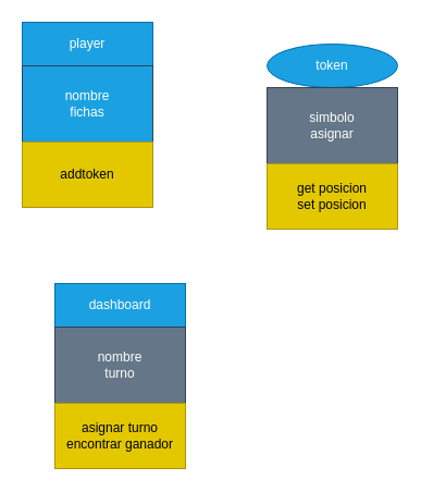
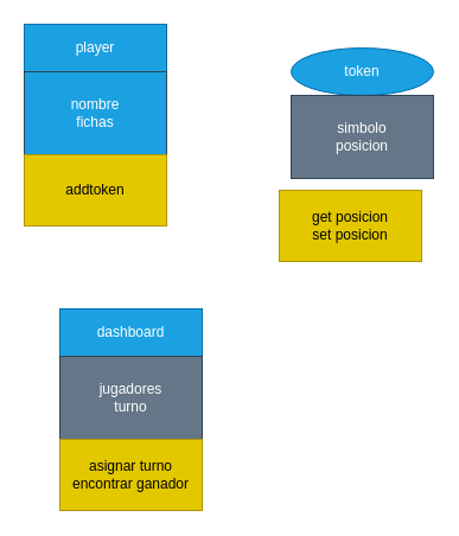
  <mxCell id="0" />
  <mxCell id="1" parent="0" />
  <mxCell id="2" value="player" style="rounded=0;whiteSpace=wrap;html=1;fillColor=#1ba1e2;fontColor=#ffffff;strokeColor=#006EAF;" vertex="1" parent="1"><mxGeometry x="20" y="20" width="120" height="40" as="geometry" /></mxCell>
  <mxCell id="3" value="nombre&lt;br&gt;fichas" style="rounded=0;whiteSpace=wrap;html=1;fillColor=#1ba1e2;fontColor=#ffffff;strokeColor=#314354;" vertex="1" parent="1"><mxGeometry x="20" y="60" width="120" height="70" as="geometry" /></mxCell>
  <mxCell id="4" value="addtoken" style="rounded=0;whiteSpace=wrap;html=1;strokeColor=#B09500;fillColor=#e3c800;fontColor=#000000;" vertex="1" parent="1"><mxGeometry x="20" y="130" width="120" height="60" as="geometry" /></mxCell>
  <mxCell id="5" value="token" style="ellipse;whiteSpace=wrap;html=1;fillColor=#1ba1e2;fontColor=#ffffff;strokeColor=#006EAF;" vertex="1" parent="1"><mxGeometry x="245" y="40" width="120" height="40" as="geometry" /></mxCell>
- <mxCell id="6" value="simbolo&lt;br&gt;asignar" style="rounded=0;whiteSpace=wrap;html=1;fillColor=#647687;fontColor=#ffffff;strokeColor=#314354;" vertex="1" parent="1"><mxGeometry x="245" y="80" width="120" height="70" as="geometry" /></mxCell>
- <mxCell id="7" value="get posicion&lt;br&gt;set posicion" style="rounded=0;whiteSpace=wrap;html=1;strokeColor=#B09500;fillColor=#e3c800;fontColor=#000000;" vertex="1" parent="1"><mxGeometry x="245" y="150" width="120" height="60" as="geometry" /></mxCell>
+ <mxCell id="6" value="simbolo&lt;br&gt;posicion" style="rounded=0;whiteSpace=wrap;html=1;fillColor=#647687;fontColor=#ffffff;strokeColor=#314354;" vertex="1" parent="1"><mxGeometry x="245" y="80" width="120" height="70" as="geometry" /></mxCell>
+ <mxCell id="7" value="get posicion&lt;br&gt;set posicion" style="rounded=0;whiteSpace=wrap;html=1;strokeColor=#B09500;fillColor=#e3c800;fontColor=#000000;" vertex="1" parent="1"><mxGeometry x="235" y="160" width="120" height="60" as="geometry" /></mxCell>
  <mxCell id="8" value="dashboard" style="rounded=0;whiteSpace=wrap;html=1;fillColor=#1ba1e2;fontColor=#ffffff;strokeColor=#006EAF;" vertex="1" parent="1"><mxGeometry x="50" y="260" width="120" height="40" as="geometry" /></mxCell>
- <mxCell id="9" value="nombre&lt;br&gt;turno" style="rounded=0;whiteSpace=wrap;html=1;fillColor=#647687;fontColor=#ffffff;strokeColor=#314354;" vertex="1" parent="1"><mxGeometry x="50" y="300" width="120" height="70" as="geometry" /></mxCell>
+ <mxCell id="9" value="jugadores&lt;br&gt;turno" style="rounded=0;whiteSpace=wrap;html=1;fillColor=#647687;fontColor=#ffffff;strokeColor=#314354;" vertex="1" parent="1"><mxGeometry x="50" y="300" width="120" height="70" as="geometry" /></mxCell>
  <mxCell id="10" value="asignar turno&lt;br&gt;encontrar ganador&lt;br&gt;" style="rounded=0;whiteSpace=wrap;html=1;strokeColor=#B09500;fillColor=#e3c800;fontColor=#000000;" vertex="1" parent="1"><mxGeometry x="50" y="370" width="120" height="60" as="geometry" /></mxCell>
